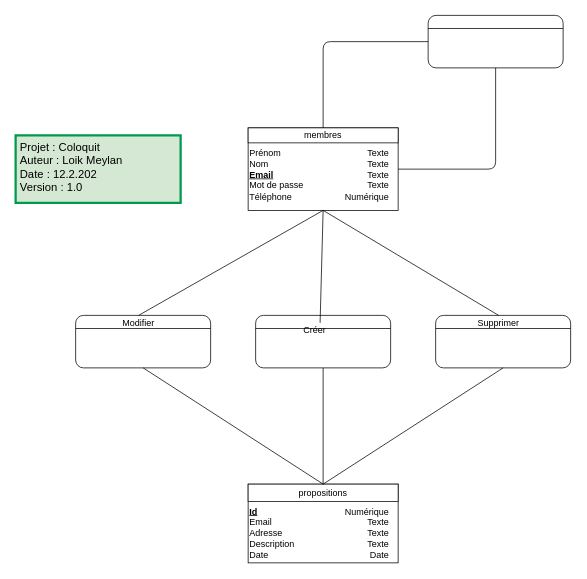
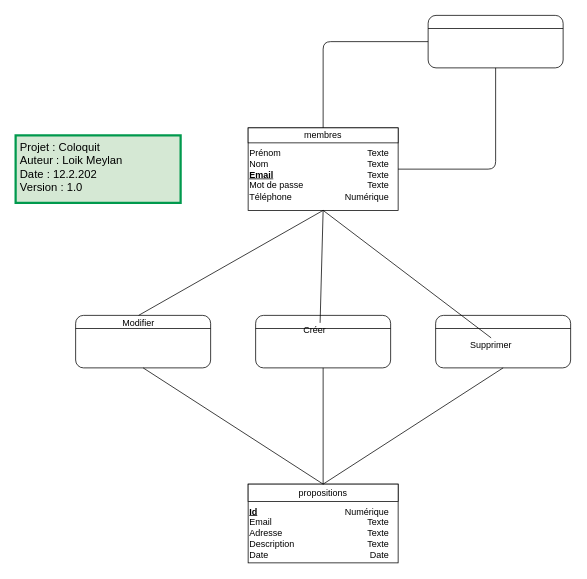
  <mxCell id="0" />
  <mxCell id="1" parent="0" />
  <mxCell id="2" value="" style="group;" parent="1" vertex="1" connectable="0"><mxGeometry x="330" y="645" width="200" height="105" as="geometry" /></mxCell>
  <mxCell id="3" value="&lt;div style=&quot;box-sizing: border-box ; width: 100% ; padding: 2px&quot;&gt;&lt;br&gt;&lt;/div&gt;" style="verticalAlign=top;align=center;overflow=fill;html=1;rounded=0;shadow=0;comic=0;labelBackgroundColor=none;strokeColor=#000000;strokeWidth=1;fillColor=#ffffff;fontFamily=Verdana;fontSize=12;fontColor=#000000;" parent="2" vertex="1"><mxGeometry width="200" height="105" as="geometry" /></mxCell>
  <mxCell id="4" value="propositions" style="rounded=0;whiteSpace=wrap;html=1;" parent="2" vertex="1"><mxGeometry width="200" height="23.333" as="geometry" /></mxCell>
  <mxCell id="5" value="&lt;u style=&quot;font-weight: bold&quot;&gt;Id&lt;/u&gt;&lt;br&gt;Email&lt;br&gt;Adresse&lt;br&gt;Description&lt;br&gt;Date" style="text;html=1;strokeColor=none;fillColor=none;align=left;verticalAlign=top;whiteSpace=wrap;rounded=0;" parent="2" vertex="1"><mxGeometry y="23.333" width="100" height="70" as="geometry" /></mxCell>
  <mxCell id="6" value="Numérique&lt;br&gt;Texte&lt;br&gt;Texte&lt;br&gt;Texte&lt;br&gt;Date" style="text;html=1;strokeColor=none;fillColor=none;align=right;verticalAlign=top;whiteSpace=wrap;rounded=0;" parent="2" vertex="1"><mxGeometry x="90" y="23.333" width="100" height="70" as="geometry" /></mxCell>
  <mxCell id="7" value="Projet : Coloquit&lt;br&gt;Auteur : Loik Meylan&lt;br&gt;Date : 12.2.202&lt;br&gt;Version : 1.0" style="rounded=0;whiteSpace=wrap;html=1;align=left;fontSize=15;verticalAlign=top;fillColor=#d5e8d4;strokeWidth=3;strokeColor=#00994D;spacingLeft=4;" parent="1" vertex="1"><mxGeometry x="20" y="180" width="220" height="90" as="geometry" /></mxCell>
  <mxCell id="8" value="" style="group;" parent="1" vertex="1" connectable="0"><mxGeometry x="570" y="20" width="180" height="70" as="geometry" /></mxCell>
  <mxCell id="9" value="&lt;div style=&quot;box-sizing: border-box ; width: 100% ; padding: 2px&quot;&gt;&lt;br&gt;&lt;/div&gt;" style="verticalAlign=top;align=center;overflow=fill;html=1;rounded=1;shadow=0;comic=0;labelBackgroundColor=none;strokeColor=#000000;strokeWidth=1;fillColor=#ffffff;fontFamily=Verdana;fontSize=12;fontColor=#000000;" parent="8" vertex="1"><mxGeometry width="180" height="70" as="geometry" /></mxCell>
  <mxCell id="10" value="" style="endArrow=none;html=1;entryX=1;entryY=0.25;entryDx=0;entryDy=0;exitX=0;exitY=0.25;exitDx=0;exitDy=0;" parent="8" source="9" target="9" edge="1"><mxGeometry width="50" height="50" relative="1" as="geometry"><mxPoint x="-280" y="150" as="sourcePoint" /><mxPoint x="-230" y="100" as="targetPoint" /></mxGeometry></mxCell>
  <mxCell id="11" value="" style="group;" parent="1" vertex="1" connectable="0"><mxGeometry x="330" y="170" width="200" height="110" as="geometry" /></mxCell>
  <mxCell id="12" value="&lt;div style=&quot;box-sizing: border-box ; width: 100% ; padding: 2px&quot;&gt;&lt;br&gt;&lt;/div&gt;" style="verticalAlign=top;align=center;overflow=fill;html=1;rounded=0;shadow=0;comic=0;labelBackgroundColor=none;strokeColor=#000000;strokeWidth=1;fillColor=#ffffff;fontFamily=Verdana;fontSize=12;fontColor=#000000;" parent="11" vertex="1"><mxGeometry width="200" height="110" as="geometry" /></mxCell>
  <mxCell id="13" value="membres" style="rounded=0;whiteSpace=wrap;html=1;" parent="11" vertex="1"><mxGeometry width="200" height="20" as="geometry" /></mxCell>
  <mxCell id="14" value="Prénom&lt;br&gt;Nom&lt;br&gt;&lt;b&gt;&lt;u&gt;Email&lt;/u&gt;&lt;/b&gt;&lt;br&gt;Mot de passe&lt;br&gt;Téléphone" style="text;html=1;strokeColor=none;fillColor=none;align=left;verticalAlign=top;whiteSpace=wrap;rounded=0;" parent="11" vertex="1"><mxGeometry y="20" width="100" height="60" as="geometry" /></mxCell>
  <mxCell id="15" value="Texte&lt;br&gt;Texte&lt;br&gt;Texte&lt;br&gt;Texte&lt;br&gt;Numérique" style="text;html=1;strokeColor=none;fillColor=none;align=right;verticalAlign=top;whiteSpace=wrap;rounded=0;" parent="11" vertex="1"><mxGeometry x="90" y="20" width="100" height="60" as="geometry" /></mxCell>
  <mxCell id="16" value="" style="group;" parent="1" vertex="1" connectable="0"><mxGeometry x="340" y="420" width="180" height="70" as="geometry" /></mxCell>
  <mxCell id="17" value="&lt;div style=&quot;box-sizing: border-box ; width: 100% ; padding: 2px&quot;&gt;&lt;br&gt;&lt;/div&gt;" style="verticalAlign=top;align=center;overflow=fill;html=1;rounded=1;shadow=0;comic=0;labelBackgroundColor=none;strokeColor=#000000;strokeWidth=1;fillColor=#ffffff;fontFamily=Verdana;fontSize=12;fontColor=#000000;" parent="16" vertex="1"><mxGeometry width="180" height="70" as="geometry" /></mxCell>
  <mxCell id="18" value="" style="endArrow=none;html=1;entryX=1;entryY=0.25;entryDx=0;entryDy=0;exitX=0;exitY=0.25;exitDx=0;exitDy=0;" parent="16" source="17" target="17" edge="1"><mxGeometry width="50" height="50" relative="1" as="geometry"><mxPoint x="-280" y="150" as="sourcePoint" /><mxPoint x="-230" y="100" as="targetPoint" /></mxGeometry></mxCell>
  <mxCell id="19" value="Créer" style="text;html=1;strokeColor=none;fillColor=none;align=center;verticalAlign=middle;whiteSpace=wrap;rounded=0;" parent="16" vertex="1"><mxGeometry x="19" y="10" width="120" height="20" as="geometry" /></mxCell>
  <mxCell id="20" value="" style="group;" vertex="1" connectable="0" parent="1"><mxGeometry x="580" y="420" width="180" height="70" as="geometry" /></mxCell>
  <mxCell id="21" value="&lt;div style=&quot;box-sizing: border-box ; width: 100% ; padding: 2px&quot;&gt;&lt;br&gt;&lt;/div&gt;" style="verticalAlign=top;align=center;overflow=fill;html=1;rounded=1;shadow=0;comic=0;labelBackgroundColor=none;strokeColor=#000000;strokeWidth=1;fillColor=#ffffff;fontFamily=Verdana;fontSize=12;fontColor=#000000;" vertex="1" parent="20"><mxGeometry width="180" height="70" as="geometry" /></mxCell>
  <mxCell id="22" value="" style="endArrow=none;html=1;entryX=1;entryY=0.25;entryDx=0;entryDy=0;exitX=0;exitY=0.25;exitDx=0;exitDy=0;" edge="1" parent="20" source="21" target="21"><mxGeometry width="50" height="50" relative="1" as="geometry"><mxPoint x="-280" y="150" as="sourcePoint" /><mxPoint x="-230" y="100" as="targetPoint" /></mxGeometry></mxCell>
- <mxCell id="23" value="Supprimer" style="text;html=1;strokeColor=none;fillColor=none;align=center;verticalAlign=middle;whiteSpace=wrap;rounded=0;" vertex="1" parent="20"><mxGeometry x="24" width="120" height="20" as="geometry" /></mxCell>
+ <mxCell id="23" value="Supprimer" style="text;html=1;strokeColor=none;fillColor=none;align=center;verticalAlign=middle;whiteSpace=wrap;rounded=0;" vertex="1" parent="20"><mxGeometry x="14" y="30" width="120" height="20" as="geometry" /></mxCell>
  <mxCell id="24" value="" style="group;" vertex="1" connectable="0" parent="1"><mxGeometry x="100" y="420" width="180" height="70" as="geometry" /></mxCell>
  <mxCell id="25" value="&lt;div style=&quot;box-sizing: border-box ; width: 100% ; padding: 2px&quot;&gt;&lt;br&gt;&lt;/div&gt;" style="verticalAlign=top;align=center;overflow=fill;html=1;rounded=1;shadow=0;comic=0;labelBackgroundColor=none;strokeColor=#000000;strokeWidth=1;fillColor=#ffffff;fontFamily=Verdana;fontSize=12;fontColor=#000000;" vertex="1" parent="24"><mxGeometry width="180" height="70" as="geometry" /></mxCell>
  <mxCell id="26" value="" style="endArrow=none;html=1;entryX=1;entryY=0.25;entryDx=0;entryDy=0;exitX=0;exitY=0.25;exitDx=0;exitDy=0;" edge="1" parent="24" source="25" target="25"><mxGeometry width="50" height="50" relative="1" as="geometry"><mxPoint x="-280" y="150" as="sourcePoint" /><mxPoint x="-230" y="100" as="targetPoint" /></mxGeometry></mxCell>
  <mxCell id="27" value="Modifier" style="text;html=1;strokeColor=none;fillColor=none;align=center;verticalAlign=middle;whiteSpace=wrap;rounded=0;" vertex="1" parent="24"><mxGeometry x="24" width="120" height="20" as="geometry" /></mxCell>
  <mxCell id="28" value="" style="endArrow=none;html=1;entryX=0.5;entryY=1;entryDx=0;entryDy=0;exitX=0.558;exitY=0;exitDx=0;exitDy=0;exitPerimeter=0;" edge="1" parent="1" source="19" target="12"><mxGeometry width="50" height="50" relative="1" as="geometry"><mxPoint x="490" y="460" as="sourcePoint" /><mxPoint x="540" y="410" as="targetPoint" /></mxGeometry></mxCell>
  <mxCell id="29" value="" style="endArrow=none;html=1;entryX=0.5;entryY=1;entryDx=0;entryDy=0;exitX=0.5;exitY=0;exitDx=0;exitDy=0;" edge="1" parent="1" source="27" target="12"><mxGeometry width="50" height="50" relative="1" as="geometry"><mxPoint x="490" y="460" as="sourcePoint" /><mxPoint x="540" y="410" as="targetPoint" /></mxGeometry></mxCell>
  <mxCell id="30" value="" style="endArrow=none;html=1;entryX=0.5;entryY=1;entryDx=0;entryDy=0;exitX=0.5;exitY=0;exitDx=0;exitDy=0;" edge="1" parent="1" source="23" target="12"><mxGeometry width="50" height="50" relative="1" as="geometry"><mxPoint x="490" y="460" as="sourcePoint" /><mxPoint x="540" y="410" as="targetPoint" /></mxGeometry></mxCell>
  <mxCell id="31" value="" style="endArrow=none;html=1;entryX=0.5;entryY=1;entryDx=0;entryDy=0;exitX=0.5;exitY=0;exitDx=0;exitDy=0;" edge="1" parent="1" source="4" target="25"><mxGeometry width="50" height="50" relative="1" as="geometry"><mxPoint x="490" y="460" as="sourcePoint" /><mxPoint x="540" y="410" as="targetPoint" /></mxGeometry></mxCell>
  <mxCell id="32" value="" style="endArrow=none;html=1;entryX=0.5;entryY=1;entryDx=0;entryDy=0;exitX=0.5;exitY=0;exitDx=0;exitDy=0;" edge="1" parent="1" source="4" target="17"><mxGeometry width="50" height="50" relative="1" as="geometry"><mxPoint x="490" y="460" as="sourcePoint" /><mxPoint x="540" y="410" as="targetPoint" /></mxGeometry></mxCell>
  <mxCell id="33" value="" style="endArrow=none;html=1;entryX=0.5;entryY=1;entryDx=0;entryDy=0;exitX=0.5;exitY=0;exitDx=0;exitDy=0;" edge="1" parent="1" source="4" target="21"><mxGeometry width="50" height="50" relative="1" as="geometry"><mxPoint x="490" y="460" as="sourcePoint" /><mxPoint x="540" y="410" as="targetPoint" /></mxGeometry></mxCell>
  <mxCell id="34" value="" style="endArrow=none;html=1;entryX=0.5;entryY=0;entryDx=0;entryDy=0;exitX=0;exitY=0.5;exitDx=0;exitDy=0;" edge="1" parent="1" source="9" target="13"><mxGeometry width="50" height="50" relative="1" as="geometry"><mxPoint x="500" y="370" as="sourcePoint" /><mxPoint x="550" y="320" as="targetPoint" /><Array as="points"><mxPoint x="430" y="55" /></Array></mxGeometry></mxCell>
  <mxCell id="35" value="" style="endArrow=none;html=1;entryX=0.5;entryY=1;entryDx=0;entryDy=0;exitX=1;exitY=0.5;exitDx=0;exitDy=0;" edge="1" parent="1" source="12" target="9"><mxGeometry width="50" height="50" relative="1" as="geometry"><mxPoint x="500" y="370" as="sourcePoint" /><mxPoint x="550" y="320" as="targetPoint" /><Array as="points"><mxPoint x="660" y="225" /></Array></mxGeometry></mxCell>
